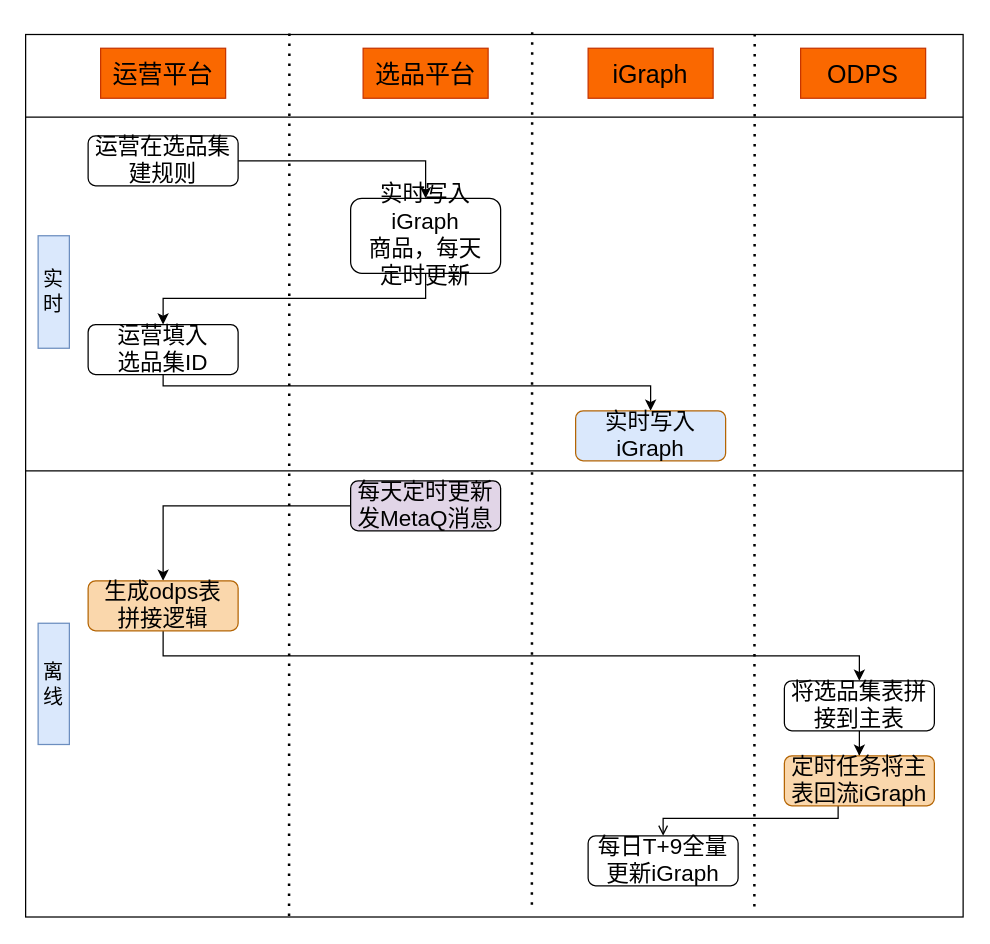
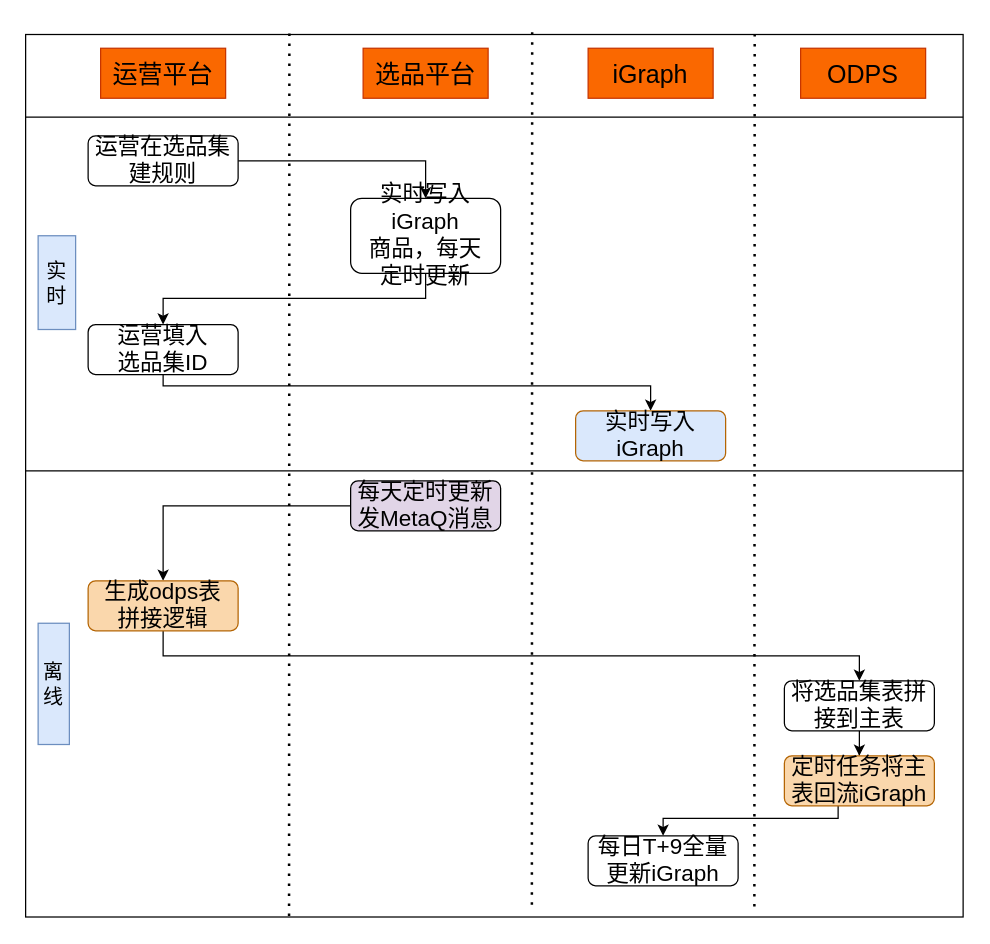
  <mxCell id="0" />
  <mxCell id="1" parent="0" />
  <mxCell id="2" value="&lt;font style=&quot;font-size: 20px&quot;&gt;选品平台&lt;/font&gt;" style="rounded=0;whiteSpace=wrap;html=1;fillColor=#fa6800;strokeColor=#C73500;fontColor=#000000;" vertex="1" parent="1"><mxGeometry x="290" y="38" width="100" height="40" as="geometry" /></mxCell>
  <mxCell id="3" style="edgeStyle=orthogonalEdgeStyle;rounded=0;orthogonalLoop=1;jettySize=auto;html=1;" edge="1" parent="1" source="4" target="7"><mxGeometry relative="1" as="geometry" /></mxCell>
  <mxCell id="4" value="&lt;span style=&quot;font-size: 18px&quot;&gt;运营在选品集&lt;br&gt;建规则&lt;/span&gt;" style="rounded=1;whiteSpace=wrap;html=1;fontSize=12;glass=0;strokeWidth=1;shadow=0;" vertex="1" parent="1"><mxGeometry x="70" y="108" width="120" height="40" as="geometry" /></mxCell>
  <mxCell id="5" value="&lt;font style=&quot;font-size: 20px&quot;&gt;运营平台&lt;/font&gt;" style="rounded=0;whiteSpace=wrap;html=1;fillColor=#fa6800;strokeColor=#C73500;fontColor=#000000;" vertex="1" parent="1"><mxGeometry x="80" y="38" width="100" height="40" as="geometry" /></mxCell>
  <mxCell id="6" style="edgeStyle=orthogonalEdgeStyle;rounded=0;orthogonalLoop=1;jettySize=auto;html=1;" edge="1" parent="1" source="7" target="9"><mxGeometry relative="1" as="geometry"><Array as="points"><mxPoint x="340" y="238" /><mxPoint x="130" y="238" /></Array></mxGeometry></mxCell>
  <mxCell id="7" value="&lt;font style=&quot;font-size: 18px&quot;&gt;实时写入iGraph&lt;br&gt;商品，每天&lt;br&gt;定时更新&lt;/font&gt;" style="rounded=1;whiteSpace=wrap;html=1;fontSize=12;glass=0;strokeWidth=1;shadow=0;" vertex="1" parent="1"><mxGeometry x="280" y="158" width="120" height="60" as="geometry" /></mxCell>
  <mxCell id="8" style="edgeStyle=orthogonalEdgeStyle;rounded=0;orthogonalLoop=1;jettySize=auto;html=1;" edge="1" parent="1" source="9" target="12"><mxGeometry relative="1" as="geometry"><Array as="points"><mxPoint x="130" y="308" /><mxPoint x="520" y="308" /></Array></mxGeometry></mxCell>
  <mxCell id="9" value="&lt;span style=&quot;font-size: 18px&quot;&gt;运营填入&lt;br&gt;选品集ID&lt;/span&gt;" style="rounded=1;whiteSpace=wrap;html=1;fontSize=12;glass=0;strokeWidth=1;shadow=0;" vertex="1" parent="1"><mxGeometry x="70" y="259" width="120" height="40" as="geometry" /></mxCell>
  <mxCell id="10" value="&lt;font style=&quot;font-size: 20px&quot;&gt;iGraph&lt;/font&gt;" style="rounded=0;whiteSpace=wrap;html=1;fillColor=#fa6800;strokeColor=#C73500;fontColor=#000000;" vertex="1" parent="1"><mxGeometry x="470" y="38" width="100" height="40" as="geometry" /></mxCell>
  <mxCell id="11" value="&lt;font style=&quot;font-size: 20px&quot;&gt;ODPS&lt;/font&gt;" style="rounded=0;whiteSpace=wrap;html=1;fillColor=#fa6800;strokeColor=#C73500;fontColor=#000000;" vertex="1" parent="1"><mxGeometry x="640" y="38" width="100" height="40" as="geometry" /></mxCell>
  <mxCell id="12" value="&lt;font style=&quot;font-size: 18px&quot;&gt;实时写入iGraph&lt;/font&gt;" style="rounded=1;whiteSpace=wrap;html=1;fontSize=12;glass=0;strokeWidth=1;shadow=0;fillColor=#dae8fc;strokeColor=#b46504;" vertex="1" parent="1"><mxGeometry x="460" y="328" width="120" height="40" as="geometry" /></mxCell>
  <mxCell id="13" style="edgeStyle=orthogonalEdgeStyle;rounded=0;orthogonalLoop=1;jettySize=auto;html=1;entryX=0.5;entryY=0;entryDx=0;entryDy=0;" edge="1" parent="1" source="14" target="18"><mxGeometry relative="1" as="geometry" /></mxCell>
  <mxCell id="14" value="&lt;font style=&quot;font-size: 18px&quot;&gt;每天定时更新发MetaQ消息&lt;/font&gt;" style="rounded=1;whiteSpace=wrap;html=1;fontSize=12;glass=0;strokeWidth=1;shadow=0;fillColor=#e1d5e7;" vertex="1" parent="1"><mxGeometry x="280" y="384" width="120" height="40" as="geometry" /></mxCell>
  <mxCell id="15" style="edgeStyle=orthogonalEdgeStyle;rounded=0;orthogonalLoop=1;jettySize=auto;html=1;entryX=0.5;entryY=0;entryDx=0;entryDy=0;" edge="1" parent="1" source="16" target="20"><mxGeometry relative="1" as="geometry" /></mxCell>
  <mxCell id="16" value="&lt;font style=&quot;font-size: 18px&quot;&gt;将选品集表拼接到主表&lt;/font&gt;" style="rounded=1;whiteSpace=wrap;html=1;fontSize=12;glass=0;strokeWidth=1;shadow=0;" vertex="1" parent="1"><mxGeometry x="627" y="544" width="120" height="40" as="geometry" /></mxCell>
  <mxCell id="17" style="edgeStyle=orthogonalEdgeStyle;rounded=0;orthogonalLoop=1;jettySize=auto;html=1;entryX=0.5;entryY=0;entryDx=0;entryDy=0;exitX=0.5;exitY=1;exitDx=0;exitDy=0;" edge="1" parent="1" source="18" target="16"><mxGeometry relative="1" as="geometry" /></mxCell>
  <mxCell id="18" value="&lt;span style=&quot;font-size: 18px&quot;&gt;生成odps表&lt;br&gt;拼接逻辑&lt;/span&gt;" style="rounded=1;whiteSpace=wrap;html=1;fontSize=12;glass=0;strokeWidth=1;shadow=0;fillColor=#fad7ac;strokeColor=#b46504;" vertex="1" parent="1"><mxGeometry x="70" y="464" width="120" height="40" as="geometry" /></mxCell>
- <mxCell id="19" style="edgeStyle=orthogonalEdgeStyle;rounded=0;orthogonalLoop=1;jettySize=auto;html=1;entryX=0.5;entryY=0;entryDx=0;entryDy=0;endArrow=open;" edge="1" parent="1" source="20" target="21"><mxGeometry relative="1" as="geometry"><Array as="points"><mxPoint x="670" y="654" /><mxPoint x="530" y="654" /></Array></mxGeometry></mxCell>
+ <mxCell id="19" style="edgeStyle=orthogonalEdgeStyle;rounded=0;orthogonalLoop=1;jettySize=auto;html=1;entryX=0.5;entryY=0;entryDx=0;entryDy=0;" edge="1" parent="1" source="20" target="21"><mxGeometry relative="1" as="geometry"><Array as="points"><mxPoint x="670" y="654" /><mxPoint x="530" y="654" /></Array></mxGeometry></mxCell>
  <mxCell id="20" value="&lt;font style=&quot;font-size: 18px&quot;&gt;定时任务将主表回流iGraph&lt;/font&gt;" style="rounded=1;whiteSpace=wrap;html=1;fontSize=12;glass=0;strokeWidth=1;shadow=0;fillColor=#fad7ac;strokeColor=#b46504;" vertex="1" parent="1"><mxGeometry x="627" y="604" width="120" height="40" as="geometry" /></mxCell>
  <mxCell id="21" value="&lt;span style=&quot;font-size: 18px&quot;&gt;每日T+9全量&lt;br&gt;更新iGraph&lt;/span&gt;" style="rounded=1;whiteSpace=wrap;html=1;fontSize=12;glass=0;strokeWidth=1;shadow=0;" vertex="1" parent="1"><mxGeometry x="470" y="668" width="120" height="40" as="geometry" /></mxCell>
  <mxCell id="22" value="" style="rounded=0;whiteSpace=wrap;html=1;fillColor=none;" vertex="1" parent="1"><mxGeometry x="20" y="27" width="750" height="706" as="geometry" /></mxCell>
  <mxCell id="23" value="" style="line;strokeWidth=1;html=1;fillColor=none;" vertex="1" parent="1"><mxGeometry x="20" y="371" width="750" height="10" as="geometry" /></mxCell>
- <mxCell id="24" value="&lt;font style=&quot;font-size: 16px&quot;&gt;实时&lt;/font&gt;" style="rounded=0;whiteSpace=wrap;html=1;strokeWidth=1;fillColor=#dae8fc;strokeColor=#6c8ebf;" vertex="1" parent="1"><mxGeometry x="30" y="188" width="25" height="90" as="geometry" /></mxCell>
+ <mxCell id="24" value="&lt;font style=&quot;font-size: 16px&quot;&gt;实时&lt;/font&gt;" style="rounded=0;whiteSpace=wrap;html=1;strokeWidth=1;fillColor=#dae8fc;strokeColor=#6c8ebf;" vertex="1" parent="1"><mxGeometry x="30" y="188" width="30" height="75" as="geometry" /></mxCell>
  <mxCell id="25" value="&lt;font style=&quot;font-size: 16px&quot;&gt;离线&lt;/font&gt;" style="rounded=0;whiteSpace=wrap;html=1;strokeWidth=1;fillColor=#dae8fc;strokeColor=#6c8ebf;" vertex="1" parent="1"><mxGeometry x="30" y="498" width="25" height="97" as="geometry" /></mxCell>
  <mxCell id="26" value="" style="endArrow=none;dashed=1;html=1;dashPattern=1 3;strokeWidth=2;exitX=0.281;exitY=0.999;exitDx=0;exitDy=0;exitPerimeter=0;" edge="1" parent="1" source="22"><mxGeometry width="50" height="50" relative="1" as="geometry"><mxPoint x="231" y="752" as="sourcePoint" /><mxPoint x="231" y="22" as="targetPoint" /></mxGeometry></mxCell>
  <mxCell id="27" value="" style="line;strokeWidth=1;html=1;fillColor=none;" vertex="1" parent="1"><mxGeometry x="20" y="88" width="750" height="10" as="geometry" /></mxCell>
  <mxCell id="28" value="" style="endArrow=none;dashed=1;html=1;dashPattern=1 3;strokeWidth=2;exitX=0.281;exitY=0.999;exitDx=0;exitDy=0;exitPerimeter=0;" edge="1" parent="1"><mxGeometry width="50" height="50" relative="1" as="geometry"><mxPoint x="425" y="723.294" as="sourcePoint" /><mxPoint x="425.25" y="20" as="targetPoint" /></mxGeometry></mxCell>
  <mxCell id="29" value="" style="endArrow=none;dashed=1;html=1;dashPattern=1 3;strokeWidth=2;exitX=0.281;exitY=0.999;exitDx=0;exitDy=0;exitPerimeter=0;" edge="1" parent="1"><mxGeometry width="50" height="50" relative="1" as="geometry"><mxPoint x="603" y="724.644" as="sourcePoint" /><mxPoint x="603.25" y="21.35" as="targetPoint" /></mxGeometry></mxCell>
